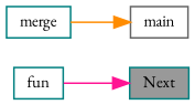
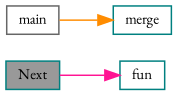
  digraph {
    fontname="EB Garamond"
    rankdir=RL
    node [color=teal fillcolor=white fontname="EB Garamond" fontsize=10 shape=box style=filled]
    edge [dir=back fontname="EB Garamond" fontsize=10 labelfontname=Helvetica labelfontsize=10 style=solid]
    n1 [fillcolor=grey60 fontcolor=black height=0.2 label=Next width=0.4]
    n2 [height=0.2 label=fun width=0.4]
    n3 [height=0.2 label=merge width=0.4]
    n4 [color=gray40 height=0.2 label=main width=0.4]
-   n1 -> n2 [color=deeppink]
-   n4 -> n3 [color=darkorange]
+   n2 -> n1 [color=deeppink]
+   n3 -> n4 [color=darkorange]
  }
